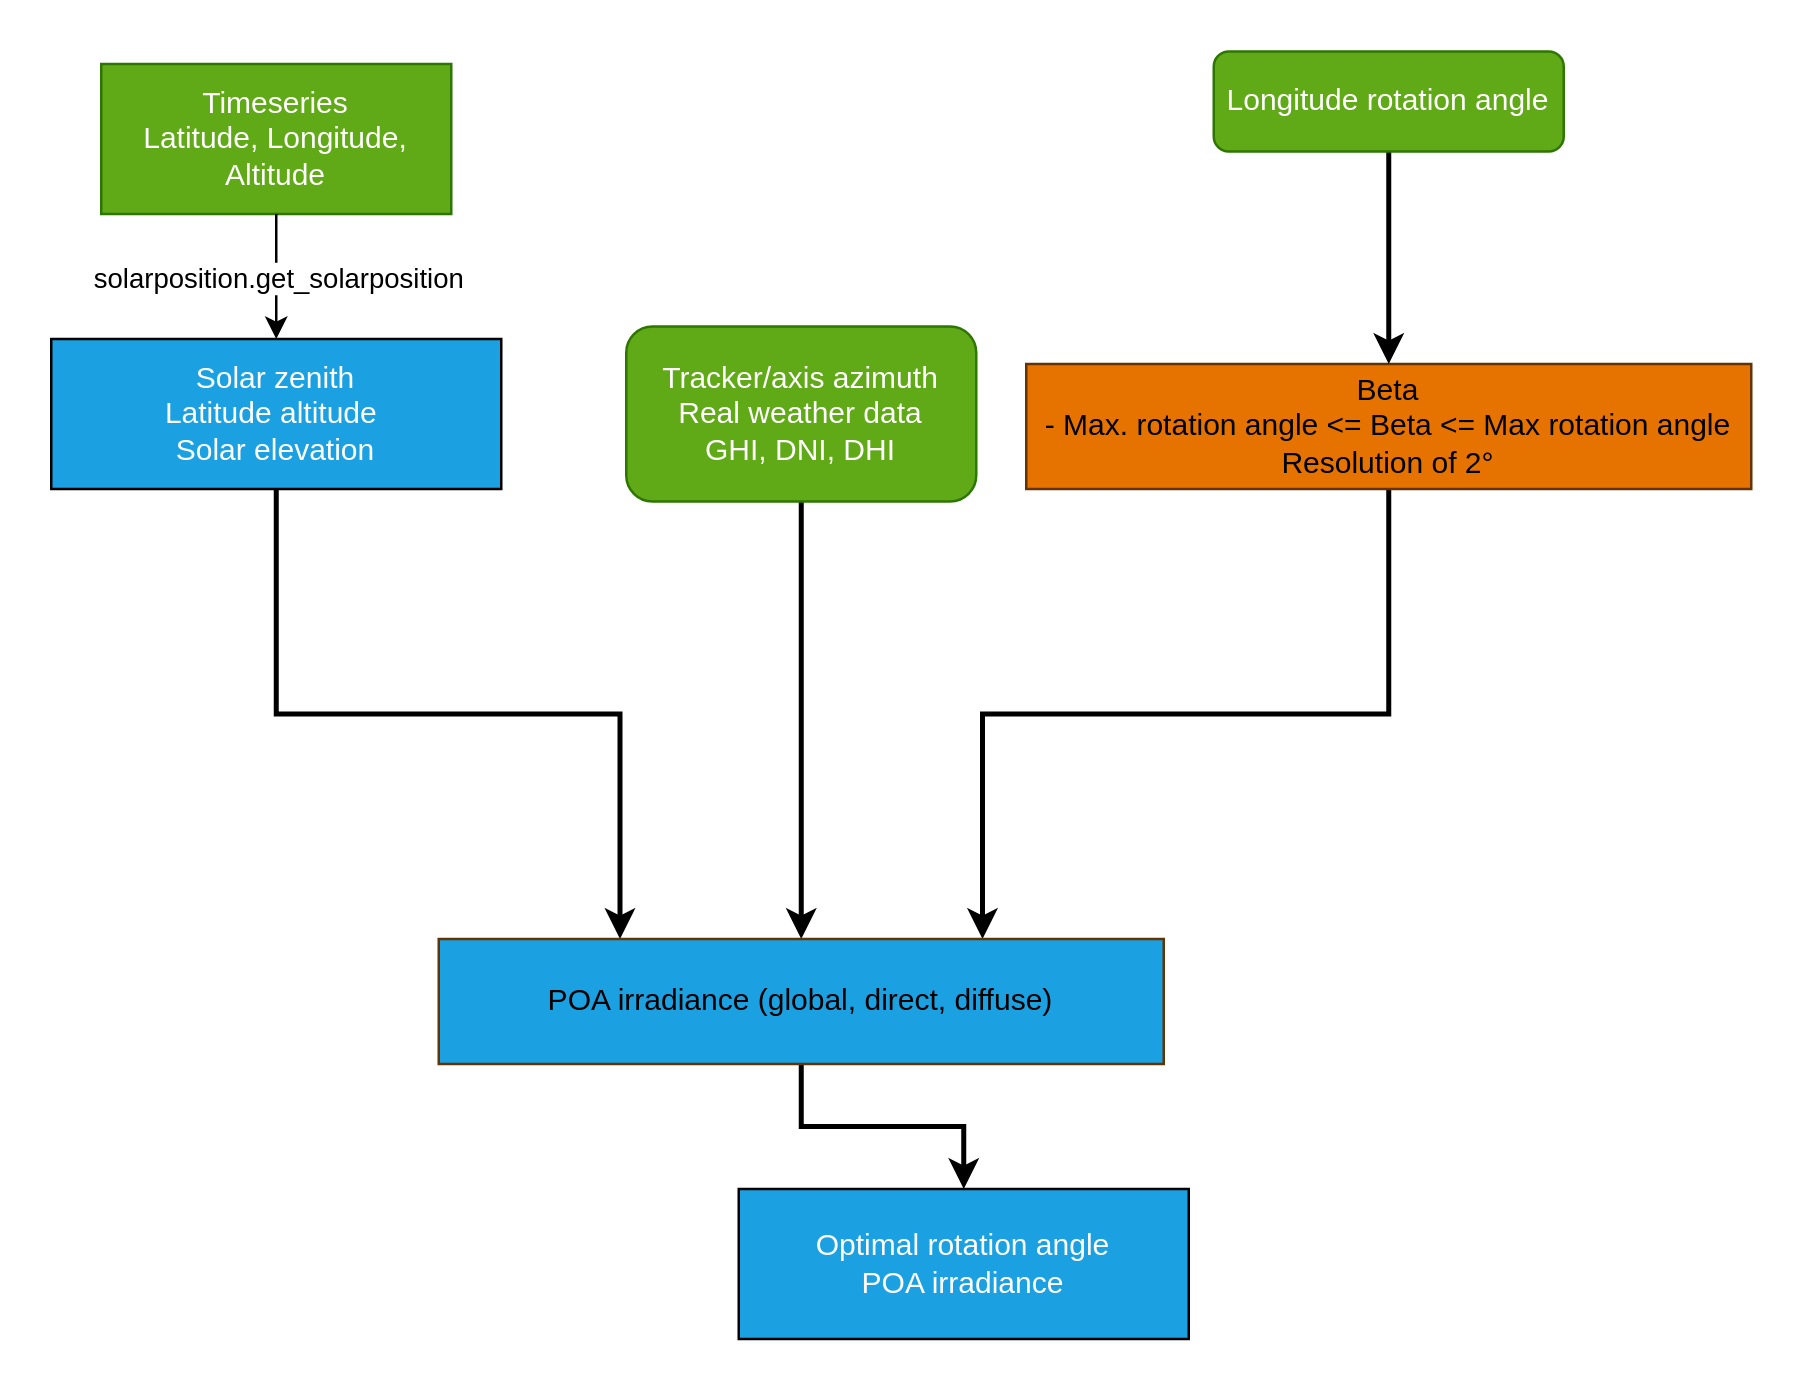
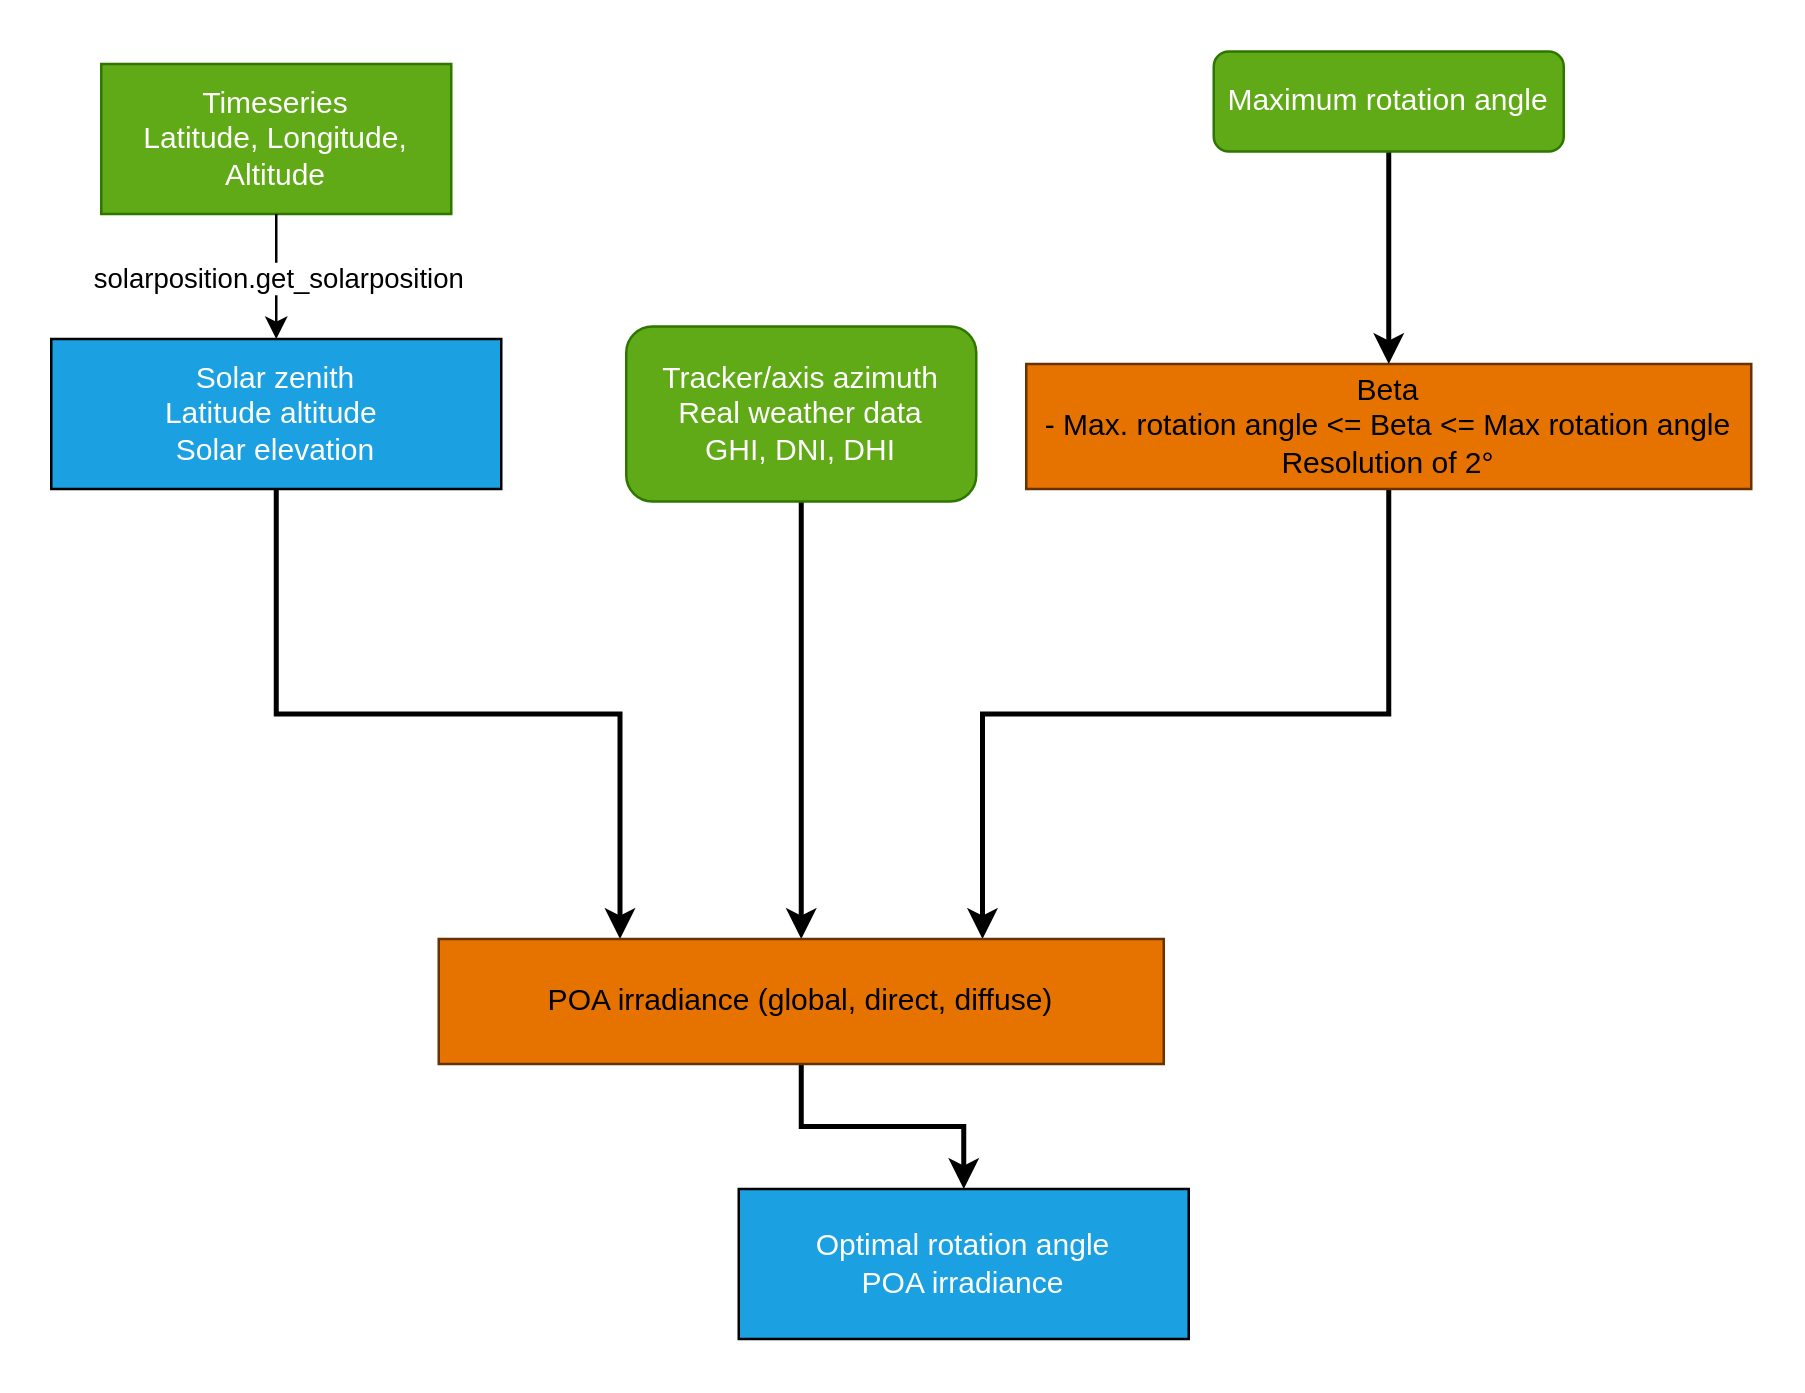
  <mxCell id="0" />
  <mxCell id="1" parent="0" />
  <mxCell id="2" value="Timeseries&lt;br&gt;Latitude, Longitude, Altitude" style="whiteSpace=wrap;html=1;fontSize=12;glass=0;strokeWidth=1;shadow=0;fillColor=#60a917;fontColor=#ffffff;strokeColor=#2D7600;rounded=0;" parent="1" vertex="1"><mxGeometry x="40" y="25" width="140" height="60" as="geometry" /></mxCell>
  <mxCell id="3" style="edgeStyle=orthogonalEdgeStyle;rounded=0;orthogonalLoop=1;jettySize=auto;html=1;exitX=0.5;exitY=1;exitDx=0;exitDy=0;entryX=0.25;entryY=0;entryDx=0;entryDy=0;strokeWidth=2;" edge="1" parent="1" source="4" target="12"><mxGeometry relative="1" as="geometry" /></mxCell>
  <mxCell id="4" value="Solar zenith&lt;br&gt;Latitude altitude&amp;nbsp;&lt;br&gt;Solar elevation" style="rounded=0;whiteSpace=wrap;html=1;fillColor=#1ba1e2;fontColor=#ffffff;strokeColor=default;" parent="1" vertex="1"><mxGeometry x="20" y="135" width="180" height="60" as="geometry" /></mxCell>
  <mxCell id="5" value="" style="endArrow=classic;html=1;rounded=0;exitX=0.5;exitY=1;exitDx=0;exitDy=0;entryX=0.5;entryY=0;entryDx=0;entryDy=0;" parent="1" source="2" target="4" edge="1"><mxGeometry relative="1" as="geometry"><mxPoint x="120" y="375" as="sourcePoint" /><mxPoint x="220" y="375" as="targetPoint" /></mxGeometry></mxCell>
  <mxCell id="6" value="solarposition.get_solarposition" style="edgeLabel;resizable=0;html=1;align=center;verticalAlign=middle;" parent="5" connectable="0" vertex="1"><mxGeometry relative="1" as="geometry" /></mxCell>
  <mxCell id="7" style="edgeStyle=orthogonalEdgeStyle;rounded=0;orthogonalLoop=1;jettySize=auto;html=1;entryX=0.5;entryY=0;entryDx=0;entryDy=0;strokeWidth=2;" edge="1" parent="1" source="8" target="12"><mxGeometry relative="1" as="geometry" /></mxCell>
  <mxCell id="8" value="&lt;div&gt;Tracker/axis azimuth&lt;/div&gt;&lt;div&gt;Real weather data&lt;br&gt;&lt;/div&gt;&lt;div&gt;GHI, DNI, DHI&lt;/div&gt;" style="rounded=1;whiteSpace=wrap;html=1;fontSize=12;glass=0;strokeWidth=1;shadow=0;fillColor=#60a917;fontColor=#ffffff;strokeColor=#2D7600;" vertex="1" parent="1"><mxGeometry x="250" y="130" width="140" height="70" as="geometry" /></mxCell>
  <mxCell id="9" style="edgeStyle=orthogonalEdgeStyle;rounded=0;orthogonalLoop=1;jettySize=auto;html=1;exitX=0.5;exitY=1;exitDx=0;exitDy=0;entryX=0.75;entryY=0;entryDx=0;entryDy=0;strokeWidth=2;" edge="1" parent="1" source="10" target="12"><mxGeometry relative="1" as="geometry" /></mxCell>
  <mxCell id="10" value="&lt;div&gt;Beta&lt;/div&gt;&lt;div&gt;- Max. rotation angle &amp;lt;= Beta &amp;lt;= Max rotation angle&lt;br&gt;&lt;/div&gt;&lt;div&gt;Resolution of 2°&lt;br&gt;&lt;/div&gt;" style="rounded=0;whiteSpace=wrap;html=1;fillStyle=solid;fillColor=#E67300;strokeColor=#663300;" vertex="1" parent="1"><mxGeometry x="410" y="145" width="290" height="50" as="geometry" /></mxCell>
  <mxCell id="11" style="edgeStyle=orthogonalEdgeStyle;rounded=0;orthogonalLoop=1;jettySize=auto;html=1;exitX=0.5;exitY=1;exitDx=0;exitDy=0;entryX=0.5;entryY=0;entryDx=0;entryDy=0;strokeWidth=2;" edge="1" parent="1" source="12" target="13"><mxGeometry relative="1" as="geometry" /></mxCell>
- <mxCell id="12" value="POA irradiance (global, direct, diffuse)" style="rounded=0;whiteSpace=wrap;html=1;fillStyle=solid;fillColor=#1ba1e2;strokeColor=#663300;" vertex="1" parent="1"><mxGeometry x="175" y="375" width="290" height="50" as="geometry" /></mxCell>
+ <mxCell id="12" value="POA irradiance (global, direct, diffuse)" style="rounded=0;whiteSpace=wrap;html=1;fillStyle=solid;fillColor=#E67300;strokeColor=#663300;" vertex="1" parent="1"><mxGeometry x="175" y="375" width="290" height="50" as="geometry" /></mxCell>
  <mxCell id="13" value="&lt;div&gt;Optimal rotation angle&lt;/div&gt;&lt;div&gt;POA irradiance&lt;br&gt;&lt;/div&gt;" style="rounded=0;whiteSpace=wrap;html=1;fillColor=#1ba1e2;fontColor=#ffffff;strokeColor=default;" vertex="1" parent="1"><mxGeometry x="295" y="475" width="180" height="60" as="geometry" /></mxCell>
  <mxCell id="14" style="edgeStyle=orthogonalEdgeStyle;rounded=0;orthogonalLoop=1;jettySize=auto;html=1;entryX=0.5;entryY=0;entryDx=0;entryDy=0;strokeWidth=2;" edge="1" parent="1" source="15" target="10"><mxGeometry relative="1" as="geometry" /></mxCell>
- <mxCell id="15" value="Longitude rotation angle" style="rounded=1;whiteSpace=wrap;html=1;fontSize=12;glass=0;strokeWidth=1;shadow=0;fillColor=#60a917;fontColor=#ffffff;strokeColor=#2D7600;" vertex="1" parent="1"><mxGeometry x="485" y="20" width="140" height="40" as="geometry" /></mxCell>
+ <mxCell id="15" value="Maximum rotation angle" style="rounded=1;whiteSpace=wrap;html=1;fontSize=12;glass=0;strokeWidth=1;shadow=0;fillColor=#60a917;fontColor=#ffffff;strokeColor=#2D7600;" vertex="1" parent="1"><mxGeometry x="485" y="20" width="140" height="40" as="geometry" /></mxCell>
